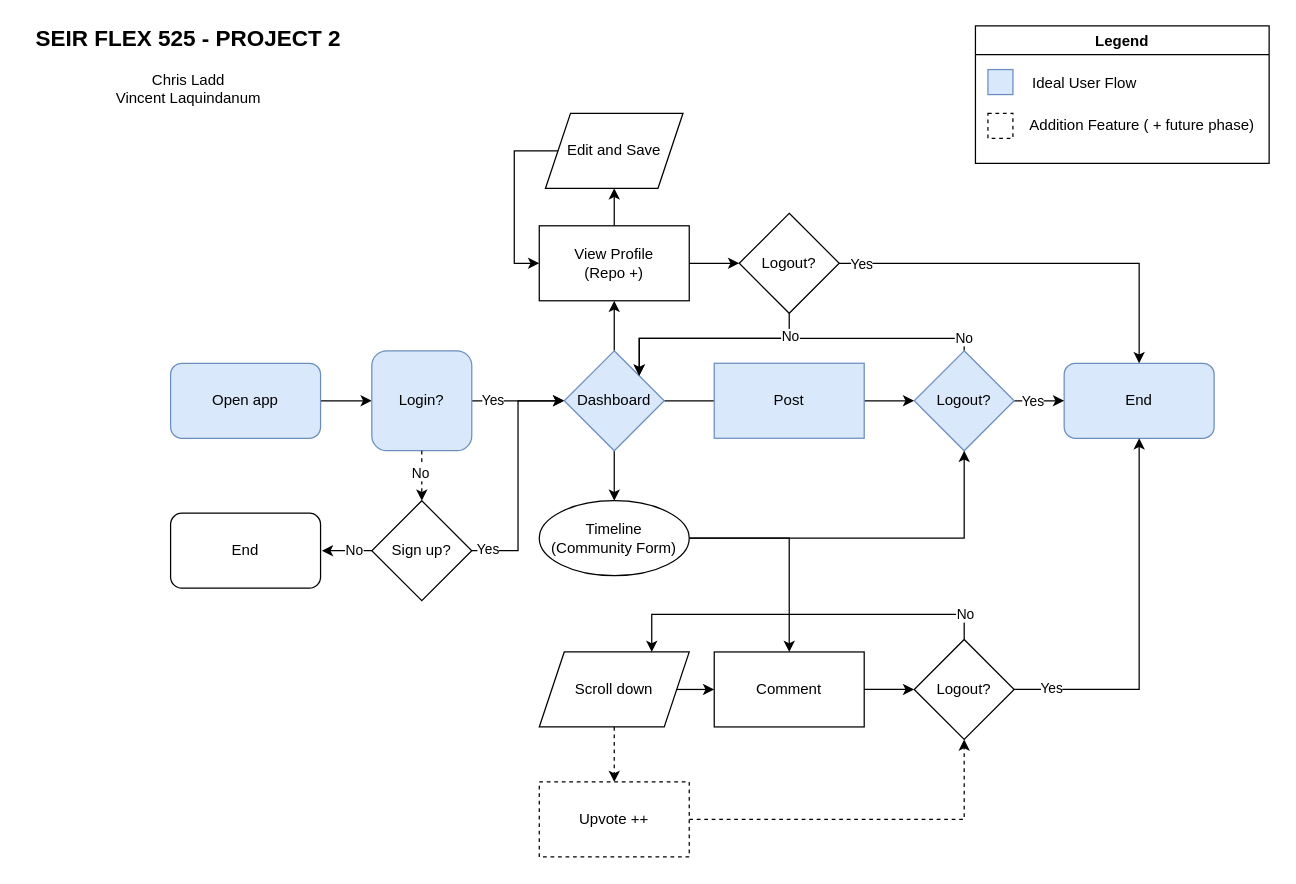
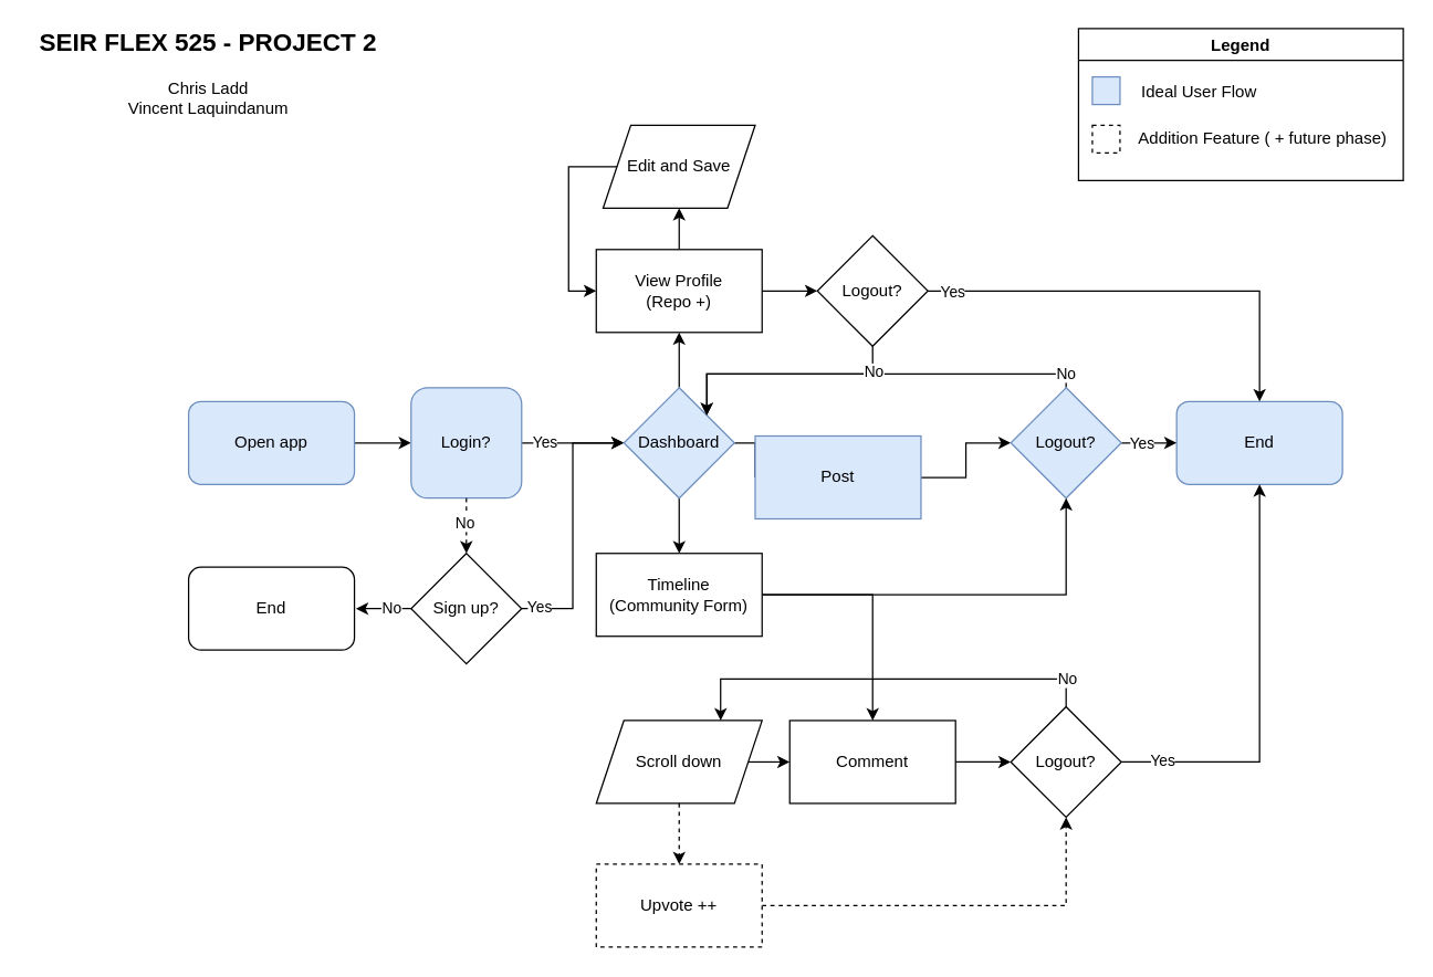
  <mxCell id="0" />
  <mxCell id="1" parent="0" />
  <mxCell id="2" style="edgeStyle=orthogonalEdgeStyle;rounded=0;orthogonalLoop=1;jettySize=auto;html=1;exitX=1;exitY=0.5;exitDx=0;exitDy=0;entryX=0;entryY=0.5;entryDx=0;entryDy=0;" parent="1" source="3" target="6" edge="1"><mxGeometry relative="1" as="geometry" /></mxCell>
  <mxCell id="3" value="Open app" style="rounded=1;whiteSpace=wrap;html=1;fillColor=#dae8fc;strokeColor=#6c8ebf;" parent="1" vertex="1"><mxGeometry x="136" y="290" width="120" height="60" as="geometry" /></mxCell>
  <mxCell id="4" style="edgeStyle=orthogonalEdgeStyle;rounded=0;orthogonalLoop=1;jettySize=auto;html=1;exitX=1;exitY=0.5;exitDx=0;exitDy=0;entryX=0;entryY=0.5;entryDx=0;entryDy=0;" parent="1" source="6" target="18" edge="1"><mxGeometry relative="1" as="geometry" /></mxCell>
  <mxCell id="5" value="Yes" style="edgeLabel;html=1;align=center;verticalAlign=middle;resizable=0;points=[];" parent="4" vertex="1" connectable="0"><mxGeometry x="-0.566" y="1" relative="1" as="geometry"><mxPoint as="offset" /></mxGeometry></mxCell>
  <mxCell id="6" value="Login?" style="whiteSpace=wrap;html=1;fillColor=#dae8fc;strokeColor=#6c8ebf;rounded=1;" parent="1" vertex="1"><mxGeometry x="297" y="280" width="80" height="80" as="geometry" /></mxCell>
  <mxCell id="7" style="edgeStyle=orthogonalEdgeStyle;rounded=0;orthogonalLoop=1;jettySize=auto;html=1;exitX=1;exitY=0.5;exitDx=0;exitDy=0;entryX=0;entryY=0.5;entryDx=0;entryDy=0;" parent="1" source="9" target="18" edge="1"><mxGeometry relative="1" as="geometry" /></mxCell>
  <mxCell id="8" value="Yes" style="edgeLabel;html=1;align=center;verticalAlign=middle;resizable=0;points=[];" parent="7" vertex="1" connectable="0"><mxGeometry x="-0.894" relative="1" as="geometry"><mxPoint x="2" y="-2" as="offset" /></mxGeometry></mxCell>
  <mxCell id="9" value="Sign up?" style="rhombus;whiteSpace=wrap;html=1;" parent="1" vertex="1"><mxGeometry x="297" y="400" width="80" height="80" as="geometry" /></mxCell>
  <mxCell id="10" value="" style="endArrow=classic;html=1;exitX=0.5;exitY=1;exitDx=0;exitDy=0;entryX=0.5;entryY=0;entryDx=0;entryDy=0;dashed=1;" parent="1" source="6" target="9" edge="1"><mxGeometry width="50" height="50" relative="1" as="geometry"><mxPoint x="237" y="450" as="sourcePoint" /><mxPoint x="287" y="400" as="targetPoint" /></mxGeometry></mxCell>
  <mxCell id="11" value="No" style="edgeLabel;html=1;align=center;verticalAlign=middle;resizable=0;points=[];" parent="10" vertex="1" connectable="0"><mxGeometry x="-0.15" y="-2" relative="1" as="geometry"><mxPoint as="offset" /></mxGeometry></mxCell>
  <mxCell id="12" value="" style="endArrow=classic;html=1;exitX=0;exitY=0.5;exitDx=0;exitDy=0;" parent="1" source="9" edge="1"><mxGeometry width="50" height="50" relative="1" as="geometry"><mxPoint x="237" y="450" as="sourcePoint" /><mxPoint x="257" y="440" as="targetPoint" /></mxGeometry></mxCell>
  <mxCell id="13" value="No" style="edgeLabel;html=1;align=center;verticalAlign=middle;resizable=0;points=[];" parent="12" vertex="1" connectable="0"><mxGeometry x="-0.25" y="-1" relative="1" as="geometry"><mxPoint as="offset" /></mxGeometry></mxCell>
  <mxCell id="14" value="End" style="rounded=1;whiteSpace=wrap;html=1;" parent="1" vertex="1"><mxGeometry x="136" y="410" width="120" height="60" as="geometry" /></mxCell>
  <mxCell id="15" style="edgeStyle=orthogonalEdgeStyle;rounded=0;orthogonalLoop=1;jettySize=auto;html=1;exitX=1;exitY=0.5;exitDx=0;exitDy=0;entryX=0;entryY=0.5;entryDx=0;entryDy=0;endArrow=none;" parent="1" source="18" target="20" edge="1"><mxGeometry relative="1" as="geometry" /></mxCell>
  <mxCell id="16" style="edgeStyle=orthogonalEdgeStyle;rounded=0;orthogonalLoop=1;jettySize=auto;html=1;exitX=0.5;exitY=0;exitDx=0;exitDy=0;entryX=0.5;entryY=1;entryDx=0;entryDy=0;" parent="1" source="18" target="23" edge="1"><mxGeometry relative="1" as="geometry" /></mxCell>
  <mxCell id="17" style="edgeStyle=orthogonalEdgeStyle;rounded=0;orthogonalLoop=1;jettySize=auto;html=1;entryX=0.5;entryY=0;entryDx=0;entryDy=0;" edge="1" parent="1" source="18" target="57"><mxGeometry relative="1" as="geometry" /></mxCell>
  <mxCell id="18" value="Dashboard" style="rhombus;whiteSpace=wrap;html=1;fillColor=#dae8fc;strokeColor=#6c8ebf;" parent="1" vertex="1"><mxGeometry x="451" y="280" width="80" height="80" as="geometry" /></mxCell>
  <mxCell id="19" style="edgeStyle=orthogonalEdgeStyle;rounded=0;orthogonalLoop=1;jettySize=auto;html=1;exitX=1;exitY=0.5;exitDx=0;exitDy=0;entryX=0;entryY=0.5;entryDx=0;entryDy=0;" parent="1" source="20" target="31" edge="1"><mxGeometry relative="1" as="geometry" /></mxCell>
- <mxCell id="20" value="Post" style="rounded=0;whiteSpace=wrap;html=1;fillColor=#dae8fc;strokeColor=#6c8ebf;" parent="1" vertex="1"><mxGeometry x="571" y="290" width="120" height="60" as="geometry" /></mxCell>
+ <mxCell id="20" value="Post" style="rounded=0;whiteSpace=wrap;html=1;fillColor=#dae8fc;strokeColor=#6c8ebf;" parent="1" vertex="1"><mxGeometry x="546" y="315" width="120" height="60" as="geometry" /></mxCell>
  <mxCell id="21" style="edgeStyle=orthogonalEdgeStyle;rounded=0;orthogonalLoop=1;jettySize=auto;html=1;exitX=0.5;exitY=0;exitDx=0;exitDy=0;entryX=0.5;entryY=1;entryDx=0;entryDy=0;" parent="1" source="23" target="25" edge="1"><mxGeometry relative="1" as="geometry" /></mxCell>
  <mxCell id="22" style="edgeStyle=orthogonalEdgeStyle;rounded=0;orthogonalLoop=1;jettySize=auto;html=1;exitX=1;exitY=0.5;exitDx=0;exitDy=0;entryX=0;entryY=0.5;entryDx=0;entryDy=0;" parent="1" source="23" target="36" edge="1"><mxGeometry relative="1" as="geometry" /></mxCell>
  <mxCell id="23" value="View Profile&lt;br&gt;(Repo +)" style="rounded=0;whiteSpace=wrap;html=1;" parent="1" vertex="1"><mxGeometry x="431" y="180" width="120" height="60" as="geometry" /></mxCell>
  <mxCell id="24" style="edgeStyle=orthogonalEdgeStyle;rounded=0;orthogonalLoop=1;jettySize=auto;html=1;exitX=0;exitY=0.5;exitDx=0;exitDy=0;entryX=0;entryY=0.5;entryDx=0;entryDy=0;" parent="1" source="25" target="23" edge="1"><mxGeometry relative="1" as="geometry"><Array as="points"><mxPoint x="411" y="120" /><mxPoint x="411" y="210" /></Array></mxGeometry></mxCell>
  <mxCell id="25" value="Edit and Save" style="shape=parallelogram;perimeter=parallelogramPerimeter;whiteSpace=wrap;html=1;fixedSize=1;" parent="1" vertex="1"><mxGeometry x="436" y="90" width="110" height="60" as="geometry" /></mxCell>
  <mxCell id="26" value="End" style="rounded=1;whiteSpace=wrap;html=1;fillColor=#dae8fc;strokeColor=#6c8ebf;" parent="1" vertex="1"><mxGeometry x="851" y="290" width="120" height="60" as="geometry" /></mxCell>
  <mxCell id="27" style="edgeStyle=orthogonalEdgeStyle;rounded=0;orthogonalLoop=1;jettySize=auto;html=1;exitX=1;exitY=0.5;exitDx=0;exitDy=0;entryX=0;entryY=0.5;entryDx=0;entryDy=0;" parent="1" source="31" target="26" edge="1"><mxGeometry relative="1" as="geometry" /></mxCell>
  <mxCell id="28" value="Yes" style="edgeLabel;html=1;align=center;verticalAlign=middle;resizable=0;points=[];" parent="27" vertex="1" connectable="0"><mxGeometry x="-0.414" relative="1" as="geometry"><mxPoint x="2" as="offset" /></mxGeometry></mxCell>
  <mxCell id="29" style="edgeStyle=orthogonalEdgeStyle;rounded=0;orthogonalLoop=1;jettySize=auto;html=1;exitX=0.5;exitY=0;exitDx=0;exitDy=0;entryX=1;entryY=0;entryDx=0;entryDy=0;" parent="1" source="31" target="18" edge="1"><mxGeometry relative="1" as="geometry"><Array as="points"><mxPoint x="771" y="270" /><mxPoint x="511" y="270" /></Array></mxGeometry></mxCell>
  <mxCell id="30" value="No" style="edgeLabel;html=1;align=center;verticalAlign=middle;resizable=0;points=[];" parent="29" vertex="1" connectable="0"><mxGeometry x="-0.802" y="-1" relative="1" as="geometry"><mxPoint x="19" as="offset" /></mxGeometry></mxCell>
  <mxCell id="31" value="Logout?" style="rhombus;whiteSpace=wrap;html=1;fillColor=#dae8fc;strokeColor=#6c8ebf;" parent="1" vertex="1"><mxGeometry x="731" y="280" width="80" height="80" as="geometry" /></mxCell>
  <mxCell id="32" style="edgeStyle=orthogonalEdgeStyle;rounded=0;orthogonalLoop=1;jettySize=auto;html=1;exitX=0.5;exitY=1;exitDx=0;exitDy=0;entryX=1;entryY=0;entryDx=0;entryDy=0;" parent="1" source="36" target="18" edge="1"><mxGeometry relative="1" as="geometry"><mxPoint x="631" y="270" as="targetPoint" /><Array as="points"><mxPoint x="631" y="270" /><mxPoint x="511" y="270" /></Array></mxGeometry></mxCell>
  <mxCell id="33" value="No" style="edgeLabel;html=1;align=center;verticalAlign=middle;resizable=0;points=[];" parent="32" vertex="1" connectable="0"><mxGeometry x="-0.879" relative="1" as="geometry"><mxPoint y="8" as="offset" /></mxGeometry></mxCell>
  <mxCell id="34" style="edgeStyle=orthogonalEdgeStyle;rounded=0;orthogonalLoop=1;jettySize=auto;html=1;entryX=0.5;entryY=0;entryDx=0;entryDy=0;" parent="1" source="36" target="26" edge="1"><mxGeometry relative="1" as="geometry" /></mxCell>
  <mxCell id="35" value="Yes" style="edgeLabel;html=1;align=center;verticalAlign=middle;resizable=0;points=[];" parent="34" vertex="1" connectable="0"><mxGeometry x="-0.891" relative="1" as="geometry"><mxPoint as="offset" /></mxGeometry></mxCell>
  <mxCell id="36" value="Logout?" style="rhombus;whiteSpace=wrap;html=1;" parent="1" vertex="1"><mxGeometry x="591" y="170" width="80" height="80" as="geometry" /></mxCell>
  <mxCell id="37" style="edgeStyle=orthogonalEdgeStyle;rounded=0;orthogonalLoop=1;jettySize=auto;html=1;exitX=1;exitY=0.5;exitDx=0;exitDy=0;entryX=0;entryY=0.5;entryDx=0;entryDy=0;" parent="1" source="39" target="41" edge="1"><mxGeometry relative="1" as="geometry" /></mxCell>
  <mxCell id="38" style="edgeStyle=orthogonalEdgeStyle;rounded=0;orthogonalLoop=1;jettySize=auto;html=1;exitX=0.5;exitY=1;exitDx=0;exitDy=0;entryX=0.5;entryY=0;entryDx=0;entryDy=0;dashed=1;" parent="1" source="39" target="43" edge="1"><mxGeometry relative="1" as="geometry" /></mxCell>
  <mxCell id="39" value="Scroll down" style="shape=parallelogram;perimeter=parallelogramPerimeter;whiteSpace=wrap;html=1;fixedSize=1;" parent="1" vertex="1"><mxGeometry x="431" y="521" width="120" height="60" as="geometry" /></mxCell>
  <mxCell id="40" style="edgeStyle=orthogonalEdgeStyle;rounded=0;orthogonalLoop=1;jettySize=auto;html=1;entryX=0;entryY=0.5;entryDx=0;entryDy=0;" parent="1" source="41" target="48" edge="1"><mxGeometry relative="1" as="geometry" /></mxCell>
  <mxCell id="41" value="Comment" style="rounded=0;whiteSpace=wrap;html=1;" parent="1" vertex="1"><mxGeometry x="571" y="521" width="120" height="60" as="geometry" /></mxCell>
  <mxCell id="42" style="edgeStyle=orthogonalEdgeStyle;rounded=0;orthogonalLoop=1;jettySize=auto;html=1;exitX=1;exitY=0.5;exitDx=0;exitDy=0;entryX=0.5;entryY=1;entryDx=0;entryDy=0;dashed=1;" parent="1" source="43" target="48" edge="1"><mxGeometry relative="1" as="geometry" /></mxCell>
  <mxCell id="43" value="Upvote ++" style="rounded=0;whiteSpace=wrap;html=1;dashed=1;" parent="1" vertex="1"><mxGeometry x="431" y="625" width="120" height="60" as="geometry" /></mxCell>
  <mxCell id="44" style="edgeStyle=orthogonalEdgeStyle;rounded=0;orthogonalLoop=1;jettySize=auto;html=1;entryX=0.5;entryY=1;entryDx=0;entryDy=0;" parent="1" source="48" target="26" edge="1"><mxGeometry relative="1" as="geometry" /></mxCell>
  <mxCell id="45" value="Yes" style="edgeLabel;html=1;align=center;verticalAlign=middle;resizable=0;points=[];" parent="44" vertex="1" connectable="0"><mxGeometry x="-0.792" y="-1" relative="1" as="geometry"><mxPoint x="-2" y="-3" as="offset" /></mxGeometry></mxCell>
  <mxCell id="46" style="edgeStyle=orthogonalEdgeStyle;rounded=0;orthogonalLoop=1;jettySize=auto;html=1;exitX=0.5;exitY=0;exitDx=0;exitDy=0;entryX=0.75;entryY=0;entryDx=0;entryDy=0;" parent="1" source="48" target="39" edge="1"><mxGeometry relative="1" as="geometry" /></mxCell>
  <mxCell id="47" value="No" style="edgeLabel;html=1;align=center;verticalAlign=middle;resizable=0;points=[];" parent="46" vertex="1" connectable="0"><mxGeometry x="-0.907" relative="1" as="geometry"><mxPoint y="-7" as="offset" /></mxGeometry></mxCell>
  <mxCell id="48" value="Logout?" style="rhombus;whiteSpace=wrap;html=1;" parent="1" vertex="1"><mxGeometry x="731" y="511" width="80" height="80" as="geometry" /></mxCell>
  <mxCell id="49" value="Legend" style="swimlane;" parent="1" vertex="1"><mxGeometry x="780" y="20" width="235" height="110" as="geometry" /></mxCell>
  <mxCell id="50" value="" style="whiteSpace=wrap;html=1;aspect=fixed;fillColor=#dae8fc;strokeColor=#6c8ebf;" parent="49" vertex="1"><mxGeometry x="10" y="35" width="20" height="20" as="geometry" /></mxCell>
  <mxCell id="51" value="Ideal User Flow" style="text;html=1;align=center;verticalAlign=middle;resizable=0;points=[];autosize=1;strokeColor=none;" parent="49" vertex="1"><mxGeometry x="37" y="36" width="100" height="20" as="geometry" /></mxCell>
  <mxCell id="52" value="" style="whiteSpace=wrap;html=1;aspect=fixed;dashed=1;" parent="49" vertex="1"><mxGeometry x="10" y="70" width="20" height="20" as="geometry" /></mxCell>
  <mxCell id="53" value="Addition Feature ( + future phase)" style="text;html=1;align=center;verticalAlign=middle;resizable=0;points=[];autosize=1;strokeColor=none;" parent="49" vertex="1"><mxGeometry x="33" y="70" width="200" height="20" as="geometry" /></mxCell>
  <mxCell id="54" value="&lt;b&gt;&lt;font style=&quot;font-size: 18px&quot;&gt;SEIR FLEX 525 - PROJECT 2&lt;/font&gt;&lt;br&gt;&lt;/b&gt;&lt;br&gt;Chris Ladd&lt;br&gt;Vincent Laquindanum&lt;br&gt;&lt;span style=&quot;color: rgba(0 , 0 , 0 , 0) ; font-family: monospace ; font-size: 0px&quot;&gt;%3CmxGraphModel%3E%3Croot%3E%3CmxCell%20id%3D%220%22%2F%3E%3CmxCell%20id%3D%221%22%20parent%3D%220%22%2F%3E%3CmxCell%20id%3D%222%22%20value%3D%22SEIR%20FLEX%20525%20-%20PROJECT%202%26lt%3Bbr%26gt%3B%26lt%3Bbr%26gt%3BVincent%20Laquindanum%26lt%3Bbr%26gt%3BChris%20Ladd%22%20style%3D%22text%3Bhtml%3D1%3Balign%3Dcenter%3BverticalAlign%3Dmiddle%3Bresizable%3D0%3Bpoints%3D%5B%5D%3Bautosize%3D1%3BstrokeColor%3Dnone%3B%22%20vertex%3D%221%22%20parent%3D%221%22%3E%3CmxGeometry%20x%3D%2240%22%20y%3D%2217%22%20width%3D%22180%22%20height%3D%2260%22%20as%3D%22geometry%22%2F%3E%3C%2FmxCell%3E%3C%2Froot%3E%3C%2FmxGraphModel%3E&lt;/span&gt;&lt;span style=&quot;color: rgba(0 , 0 , 0 , 0) ; font-family: monospace ; font-size: 0px&quot;&gt;%3CmxGraphModel%3E%3Croot%3E%3CmxCell%20id%3D%220%22%2F%3E%3CmxCell%20id%3D%221%22%20parent%3D%220%22%2F%3E%3CmxCell%20id%3D%222%22%20value%3D%22SEIR%20FLEX%20525%20-%20PROJECT%202%26lt%3Bbr%26gt%3B%26lt%3Bbr%26gt%3BVincent%20Laquindanum%26lt%3Bbr%26gt%3BChris%20Ladd%22%20style%3D%22text%3Bhtml%3D1%3Balign%3Dcenter%3BverticalAlign%3Dmiddle%3Bresizable%3D0%3Bpoints%3D%5B%5D%3Bautosize%3D1%3BstrokeColor%3Dnone%3B%22%20vertex%3D%221%22%20parent%3D%221%22%3E%3CmxGeometry%20x%3D%2240%22%20y%3D%2217%22%20width%3D%22180%22%20height%3D%2260%22%20as%3D%22geometry%22%2F%3E%3C%2FmxCell%3E%3C%2Froot%3E%3C%2FmxGraphModel%3E&lt;/span&gt;" style="text;html=1;align=center;verticalAlign=middle;resizable=0;points=[];autosize=1;strokeColor=none;" parent="1" vertex="1"><mxGeometry x="20" y="20" width="260" height="80" as="geometry" /></mxCell>
  <mxCell id="55" value="" style="edgeStyle=orthogonalEdgeStyle;rounded=0;orthogonalLoop=1;jettySize=auto;html=1;" edge="1" parent="1" source="57" target="41"><mxGeometry relative="1" as="geometry" /></mxCell>
  <mxCell id="56" style="edgeStyle=orthogonalEdgeStyle;rounded=0;orthogonalLoop=1;jettySize=auto;html=1;entryX=0.5;entryY=1;entryDx=0;entryDy=0;" edge="1" parent="1" source="57" target="31"><mxGeometry relative="1" as="geometry" /></mxCell>
- <mxCell id="57" value="Timeline&lt;br&gt;(Community Form)" style="ellipse;whiteSpace=wrap;html=1;" vertex="1" parent="1"><mxGeometry x="431" y="400" width="120" height="60" as="geometry" /></mxCell>
+ <mxCell id="57" value="Timeline&lt;br&gt;(Community Form)" style="rounded=0;whiteSpace=wrap;html=1;" vertex="1" parent="1"><mxGeometry x="431" y="400" width="120" height="60" as="geometry" /></mxCell>
